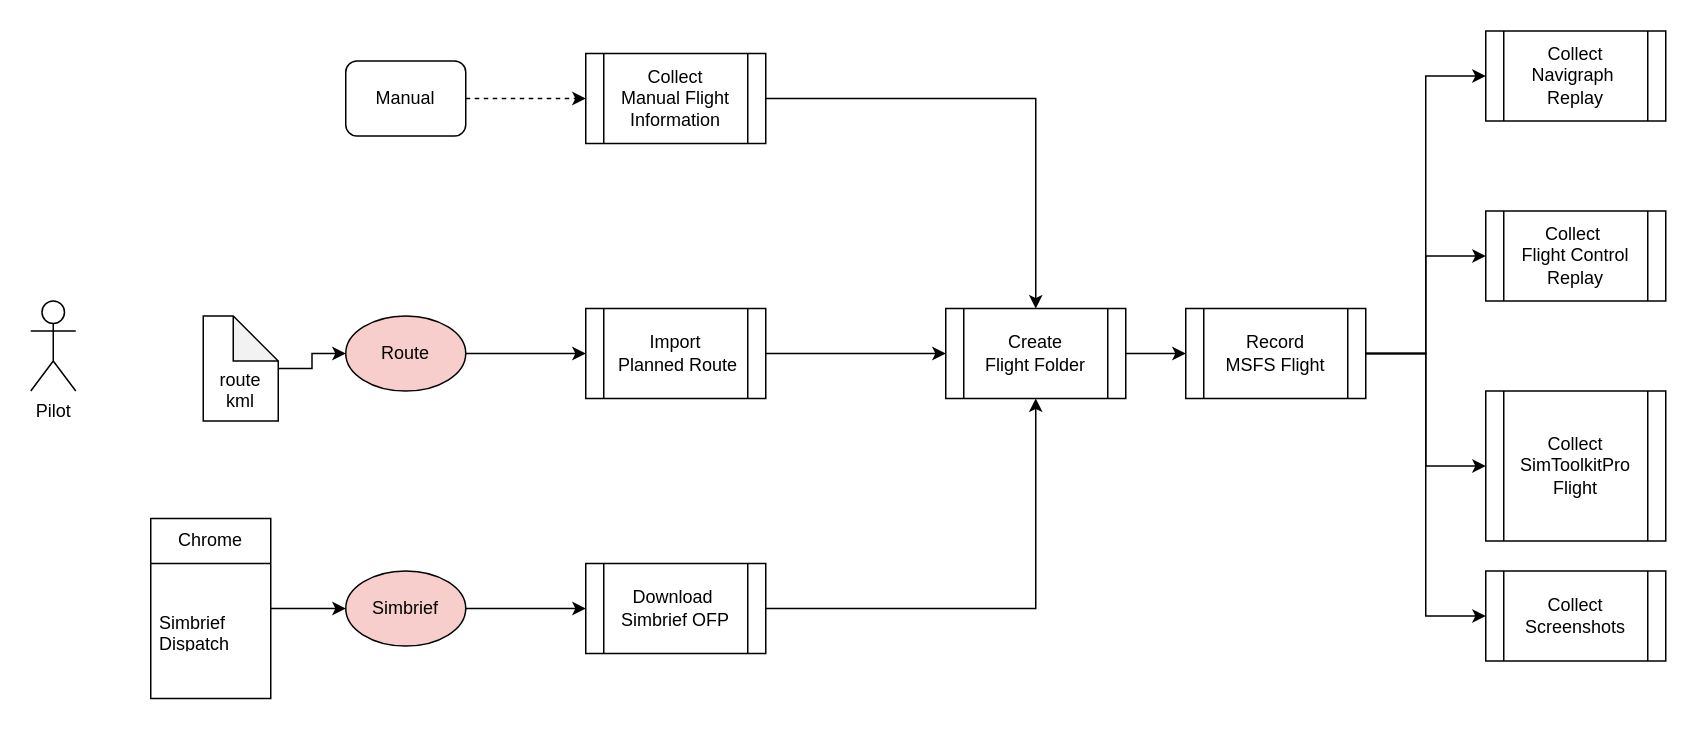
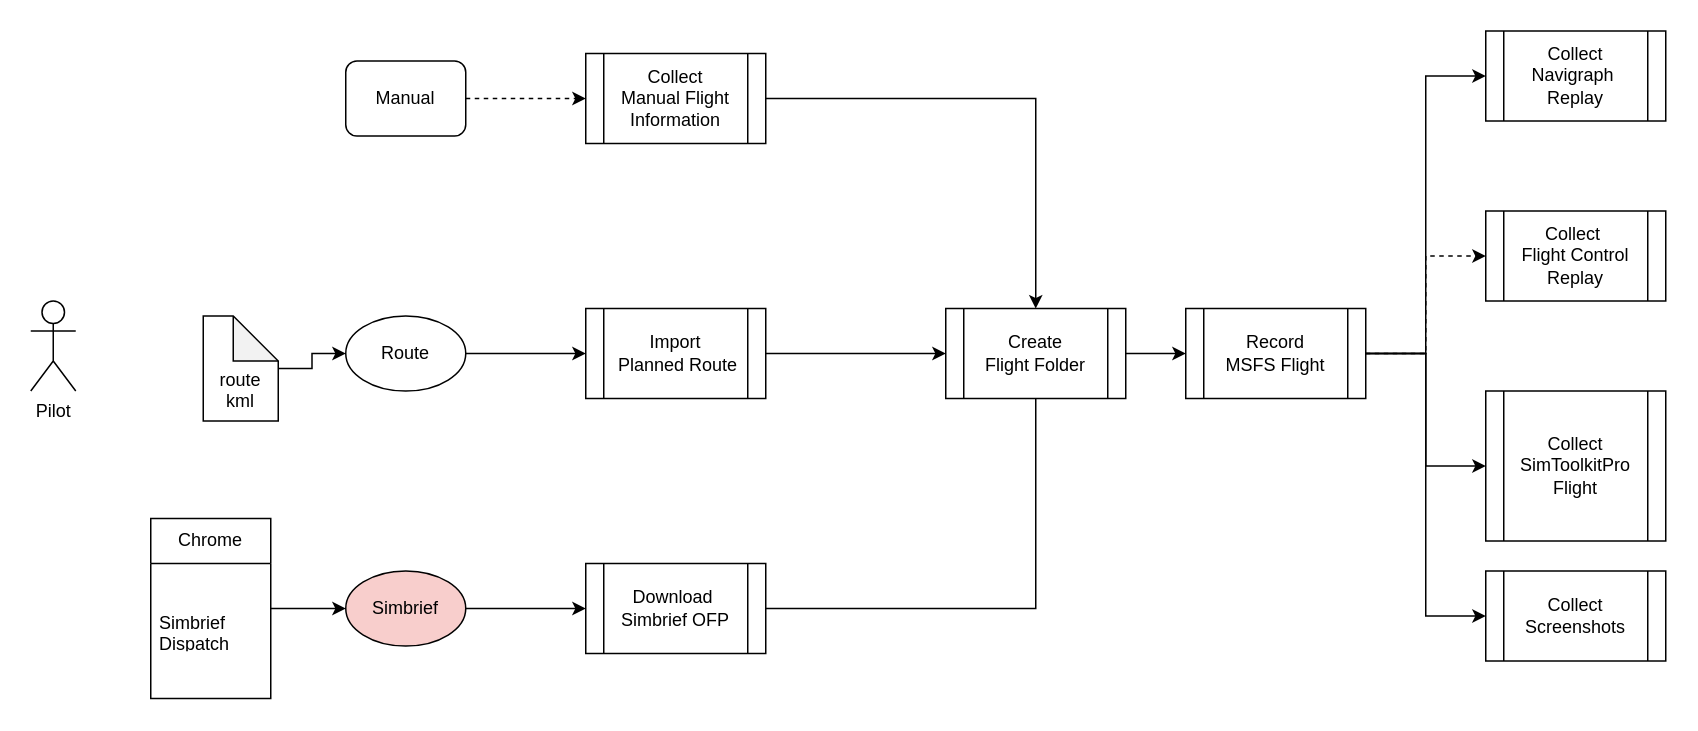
  <mxCell id="0" />
  <mxCell id="1" parent="0" />
  <mxCell id="2" value="Pilot" style="shape=umlActor;verticalLabelPosition=bottom;verticalAlign=top;html=1;outlineConnect=0;" vertex="1" parent="1"><mxGeometry x="20" y="200" width="30" height="60" as="geometry" /></mxCell>
  <mxCell id="3" style="edgeStyle=orthogonalEdgeStyle;rounded=0;orthogonalLoop=1;jettySize=auto;html=1;" edge="1" parent="1" source="4" target="17"><mxGeometry relative="1" as="geometry" /></mxCell>
  <mxCell id="4" value="Simbrief" style="ellipse;whiteSpace=wrap;html=1;fillColor=#f8cecc;" vertex="1" parent="1"><mxGeometry x="230" y="380" width="80" height="50" as="geometry" /></mxCell>
  <mxCell id="5" style="edgeStyle=orthogonalEdgeStyle;rounded=0;orthogonalLoop=1;jettySize=auto;html=1;" edge="1" parent="1" source="6" target="21"><mxGeometry relative="1" as="geometry" /></mxCell>
- <mxCell id="6" value="Route" style="ellipse;whiteSpace=wrap;html=1;fillColor=#f8cecc;" vertex="1" parent="1"><mxGeometry x="230" y="210" width="80" height="50" as="geometry" /></mxCell>
+ <mxCell id="6" value="Route" style="ellipse;whiteSpace=wrap;html=1;" vertex="1" parent="1"><mxGeometry x="230" y="210" width="80" height="50" as="geometry" /></mxCell>
  <mxCell id="7" style="edgeStyle=orthogonalEdgeStyle;rounded=0;orthogonalLoop=1;jettySize=auto;html=1;dashed=1;" edge="1" parent="1" source="8" target="19"><mxGeometry relative="1" as="geometry" /></mxCell>
  <mxCell id="8" value="Manual" style="whiteSpace=wrap;html=1;rounded=1;" vertex="1" parent="1"><mxGeometry x="230" y="40" width="80" height="50" as="geometry" /></mxCell>
  <mxCell id="9" value="" style="edgeStyle=orthogonalEdgeStyle;rounded=0;orthogonalLoop=1;jettySize=auto;html=1;" edge="1" parent="1" source="10" target="6"><mxGeometry relative="1" as="geometry" /></mxCell>
  <mxCell id="10" value="&lt;div&gt;&lt;br&gt;&lt;/div&gt;&lt;div&gt;&lt;br&gt;&lt;/div&gt;route&lt;div&gt;kml&lt;/div&gt;" style="shape=note;whiteSpace=wrap;html=1;backgroundOutline=1;darkOpacity=0.05;" vertex="1" parent="1"><mxGeometry x="135" y="210" width="50" height="70" as="geometry" /></mxCell>
  <mxCell id="11" value="" style="edgeStyle=orthogonalEdgeStyle;rounded=0;orthogonalLoop=1;jettySize=auto;html=1;" edge="1" parent="1" source="12" target="4"><mxGeometry relative="1" as="geometry" /></mxCell>
  <mxCell id="12" value="Chrome" style="swimlane;fontStyle=0;childLayout=stackLayout;horizontal=1;startSize=30;horizontalStack=0;resizeParent=1;resizeParentMax=0;resizeLast=0;collapsible=1;marginBottom=0;whiteSpace=wrap;html=1;" vertex="1" parent="1"><mxGeometry x="100" y="345" width="80" height="120" as="geometry" /></mxCell>
  <mxCell id="13" value="&amp;nbsp;" style="text;strokeColor=none;fillColor=none;align=left;verticalAlign=middle;spacingLeft=4;spacingRight=4;overflow=hidden;points=[[0,0.5],[1,0.5]];portConstraint=eastwest;rotatable=0;whiteSpace=wrap;html=1;" vertex="1" parent="12"><mxGeometry y="30" width="80" height="30" as="geometry" /></mxCell>
  <mxCell id="14" value="Simbrief Dispatch" style="text;strokeColor=none;fillColor=none;align=left;verticalAlign=middle;spacingLeft=4;spacingRight=4;overflow=hidden;points=[[0,0.5],[1,0.5]];portConstraint=eastwest;rotatable=0;whiteSpace=wrap;html=1;" vertex="1" parent="12"><mxGeometry y="60" width="80" height="30" as="geometry" /></mxCell>
  <mxCell id="15" value="&amp;nbsp;" style="text;strokeColor=none;fillColor=none;align=left;verticalAlign=middle;spacingLeft=4;spacingRight=4;overflow=hidden;points=[[0,0.5],[1,0.5]];portConstraint=eastwest;rotatable=0;whiteSpace=wrap;html=1;" vertex="1" parent="12"><mxGeometry y="90" width="80" height="30" as="geometry" /></mxCell>
- <mxCell id="16" style="edgeStyle=orthogonalEdgeStyle;rounded=0;orthogonalLoop=1;jettySize=auto;html=1;" edge="1" parent="1" source="17" target="23"><mxGeometry relative="1" as="geometry" /></mxCell>
+ <mxCell id="16" style="edgeStyle=orthogonalEdgeStyle;rounded=0;orthogonalLoop=1;jettySize=auto;html=1;endArrow=none;" edge="1" parent="1" source="17" target="23"><mxGeometry relative="1" as="geometry" /></mxCell>
  <mxCell id="17" value="Download&amp;nbsp;&lt;div&gt;Simbrief OFP&lt;/div&gt;" style="shape=process;whiteSpace=wrap;html=1;backgroundOutline=1;" vertex="1" parent="1"><mxGeometry x="390" y="375" width="120" height="60" as="geometry" /></mxCell>
  <mxCell id="18" style="edgeStyle=orthogonalEdgeStyle;rounded=0;orthogonalLoop=1;jettySize=auto;html=1;" edge="1" parent="1" source="19" target="23"><mxGeometry relative="1" as="geometry" /></mxCell>
  <mxCell id="19" value="Collect&lt;div&gt;Manual Flight Information&lt;/div&gt;" style="shape=process;whiteSpace=wrap;html=1;backgroundOutline=1;" vertex="1" parent="1"><mxGeometry x="390" y="35" width="120" height="60" as="geometry" /></mxCell>
  <mxCell id="20" style="edgeStyle=orthogonalEdgeStyle;rounded=0;orthogonalLoop=1;jettySize=auto;html=1;" edge="1" parent="1" source="21" target="23"><mxGeometry relative="1" as="geometry" /></mxCell>
  <mxCell id="21" value="Import&lt;div&gt;&amp;nbsp;Planned Route&lt;/div&gt;" style="shape=process;whiteSpace=wrap;html=1;backgroundOutline=1;" vertex="1" parent="1"><mxGeometry x="390" y="205" width="120" height="60" as="geometry" /></mxCell>
  <mxCell id="22" value="" style="edgeStyle=orthogonalEdgeStyle;rounded=0;orthogonalLoop=1;jettySize=auto;html=1;" edge="1" parent="1" source="23" target="28"><mxGeometry relative="1" as="geometry" /></mxCell>
  <mxCell id="23" value="Create&lt;div&gt;Flight Folder&lt;/div&gt;" style="shape=process;whiteSpace=wrap;html=1;backgroundOutline=1;" vertex="1" parent="1"><mxGeometry x="630" y="205" width="120" height="60" as="geometry" /></mxCell>
- <mxCell id="24" style="edgeStyle=orthogonalEdgeStyle;rounded=0;orthogonalLoop=1;jettySize=auto;html=1;entryX=0;entryY=0.5;entryDx=0;entryDy=0;" edge="1" parent="1" source="28" target="32"><mxGeometry relative="1" as="geometry" /></mxCell>
+ <mxCell id="24" style="edgeStyle=orthogonalEdgeStyle;rounded=0;orthogonalLoop=1;jettySize=auto;html=1;entryX=0;entryY=0.5;entryDx=0;entryDy=0;dashed=1;" edge="1" parent="1" source="28" target="32"><mxGeometry relative="1" as="geometry" /></mxCell>
  <mxCell id="25" style="edgeStyle=orthogonalEdgeStyle;rounded=0;orthogonalLoop=1;jettySize=auto;html=1;entryX=0;entryY=0.5;entryDx=0;entryDy=0;" edge="1" parent="1" source="28" target="29"><mxGeometry relative="1" as="geometry" /></mxCell>
  <mxCell id="26" style="edgeStyle=orthogonalEdgeStyle;rounded=0;orthogonalLoop=1;jettySize=auto;html=1;entryX=0;entryY=0.5;entryDx=0;entryDy=0;" edge="1" parent="1" source="28" target="30"><mxGeometry relative="1" as="geometry" /></mxCell>
  <mxCell id="27" style="edgeStyle=orthogonalEdgeStyle;rounded=0;orthogonalLoop=1;jettySize=auto;html=1;entryX=0;entryY=0.5;entryDx=0;entryDy=0;" edge="1" parent="1" source="28" target="31"><mxGeometry relative="1" as="geometry" /></mxCell>
  <mxCell id="28" value="Record&lt;div&gt;MSFS Flight&lt;/div&gt;" style="shape=process;whiteSpace=wrap;html=1;backgroundOutline=1;" vertex="1" parent="1"><mxGeometry x="790" y="205" width="120" height="60" as="geometry" /></mxCell>
  <mxCell id="29" value="Collect&lt;div&gt;Navigraph&amp;nbsp;&lt;/div&gt;&lt;div&gt;Replay&lt;/div&gt;" style="shape=process;whiteSpace=wrap;html=1;backgroundOutline=1;" vertex="1" parent="1"><mxGeometry x="990" y="20" width="120" height="60" as="geometry" /></mxCell>
  <mxCell id="30" value="Collect&lt;div&gt;SimToolkitPro&lt;/div&gt;&lt;div&gt;Flight&lt;/div&gt;" style="shape=process;whiteSpace=wrap;html=1;backgroundOutline=1;" vertex="1" parent="1"><mxGeometry x="990" y="260" width="120" height="100" as="geometry" /></mxCell>
  <mxCell id="31" value="Collect Screenshots" style="shape=process;whiteSpace=wrap;html=1;backgroundOutline=1;" vertex="1" parent="1"><mxGeometry x="990" y="380" width="120" height="60" as="geometry" /></mxCell>
  <mxCell id="32" value="Collect&amp;nbsp;&lt;div&gt;Flight Control Replay&lt;/div&gt;" style="shape=process;whiteSpace=wrap;html=1;backgroundOutline=1;" vertex="1" parent="1"><mxGeometry x="990" y="140" width="120" height="60" as="geometry" /></mxCell>
